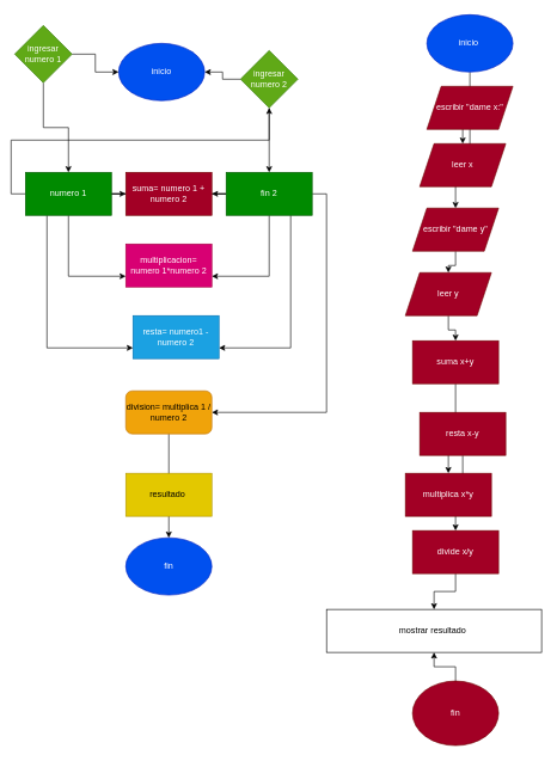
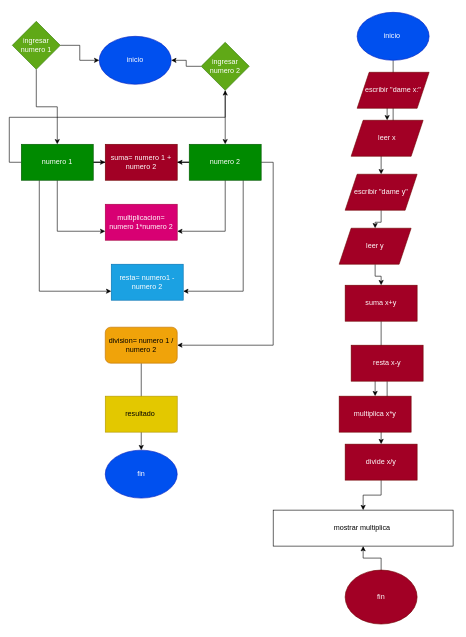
  <mxCell id="0" />
  <mxCell id="1" parent="0" />
  <mxCell id="2" value="inicio" style="ellipse;whiteSpace=wrap;html=1;fillColor=#0050ef;fontColor=#ffffff;strokeColor=#001DBC;" parent="1" vertex="1"><mxGeometry x="165" y="60" width="120" height="80" as="geometry" /></mxCell>
  <mxCell id="3" value="fin" style="ellipse;whiteSpace=wrap;html=1;fillColor=#0050ef;fontColor=#ffffff;strokeColor=#001DBC;" parent="1" vertex="1"><mxGeometry x="175" y="750" width="120" height="80" as="geometry" /></mxCell>
  <mxCell id="4" value="" style="edgeStyle=orthogonalEdgeStyle;rounded=0;orthogonalLoop=1;jettySize=auto;html=1;" parent="1" source="6" target="2" edge="1"><mxGeometry relative="1" as="geometry" /></mxCell>
  <mxCell id="5" value="" style="edgeStyle=orthogonalEdgeStyle;rounded=0;orthogonalLoop=1;jettySize=auto;html=1;" parent="1" source="6" target="14" edge="1"><mxGeometry relative="1" as="geometry" /></mxCell>
  <mxCell id="6" value="ingresar numero 1" style="rhombus;whiteSpace=wrap;html=1;fillColor=#60a917;fontColor=#ffffff;strokeColor=#2D7600;" parent="1" vertex="1"><mxGeometry x="20" y="35" width="80" height="80" as="geometry" /></mxCell>
  <mxCell id="7" value="" style="edgeStyle=orthogonalEdgeStyle;rounded=0;orthogonalLoop=1;jettySize=auto;html=1;" parent="1" source="9" target="2" edge="1"><mxGeometry relative="1" as="geometry" /></mxCell>
  <mxCell id="8" value="" style="edgeStyle=orthogonalEdgeStyle;rounded=0;orthogonalLoop=1;jettySize=auto;html=1;" parent="1" source="9" target="19" edge="1"><mxGeometry relative="1" as="geometry" /></mxCell>
  <mxCell id="9" value="ingresar numero 2" style="rhombus;whiteSpace=wrap;html=1;fillColor=#60a917;fontColor=#ffffff;strokeColor=#2D7600;" parent="1" vertex="1"><mxGeometry x="335" y="70" width="80" height="80" as="geometry" /></mxCell>
  <mxCell id="10" value="" style="edgeStyle=orthogonalEdgeStyle;rounded=0;orthogonalLoop=1;jettySize=auto;html=1;" parent="1" source="14" target="20" edge="1"><mxGeometry relative="1" as="geometry" /></mxCell>
  <mxCell id="11" style="edgeStyle=orthogonalEdgeStyle;rounded=0;orthogonalLoop=1;jettySize=auto;html=1;exitX=0.5;exitY=1;exitDx=0;exitDy=0;entryX=0;entryY=0.75;entryDx=0;entryDy=0;" parent="1" source="14" target="21" edge="1"><mxGeometry relative="1" as="geometry" /></mxCell>
  <mxCell id="12" style="edgeStyle=orthogonalEdgeStyle;rounded=0;orthogonalLoop=1;jettySize=auto;html=1;exitX=0.25;exitY=1;exitDx=0;exitDy=0;entryX=0;entryY=0.75;entryDx=0;entryDy=0;" parent="1" source="14" target="22" edge="1"><mxGeometry relative="1" as="geometry" /></mxCell>
  <mxCell id="13" style="edgeStyle=orthogonalEdgeStyle;rounded=0;orthogonalLoop=1;jettySize=auto;html=1;exitX=0;exitY=0.5;exitDx=0;exitDy=0;" parent="1" source="14" target="9" edge="1"><mxGeometry relative="1" as="geometry" /></mxCell>
  <mxCell id="14" value="numero 1" style="whiteSpace=wrap;html=1;fillColor=#008a00;fontColor=#ffffff;strokeColor=#005700;" parent="1" vertex="1"><mxGeometry x="35" y="240" width="120" height="60" as="geometry" /></mxCell>
  <mxCell id="15" value="" style="edgeStyle=orthogonalEdgeStyle;rounded=0;orthogonalLoop=1;jettySize=auto;html=1;" parent="1" source="19" target="20" edge="1"><mxGeometry relative="1" as="geometry" /></mxCell>
  <mxCell id="16" style="edgeStyle=orthogonalEdgeStyle;rounded=0;orthogonalLoop=1;jettySize=auto;html=1;exitX=0.5;exitY=1;exitDx=0;exitDy=0;entryX=1;entryY=0.75;entryDx=0;entryDy=0;" parent="1" source="19" target="21" edge="1"><mxGeometry relative="1" as="geometry" /></mxCell>
  <mxCell id="17" style="edgeStyle=orthogonalEdgeStyle;rounded=0;orthogonalLoop=1;jettySize=auto;html=1;exitX=0.75;exitY=1;exitDx=0;exitDy=0;entryX=1;entryY=0.75;entryDx=0;entryDy=0;" parent="1" source="19" target="22" edge="1"><mxGeometry relative="1" as="geometry" /></mxCell>
  <mxCell id="18" style="edgeStyle=orthogonalEdgeStyle;rounded=0;orthogonalLoop=1;jettySize=auto;html=1;exitX=1;exitY=0.5;exitDx=0;exitDy=0;entryX=1;entryY=0.5;entryDx=0;entryDy=0;" parent="1" source="19" target="24" edge="1"><mxGeometry relative="1" as="geometry" /></mxCell>
- <mxCell id="19" value="fin 2" style="whiteSpace=wrap;html=1;fillColor=#008a00;fontColor=#ffffff;strokeColor=#005700;" parent="1" vertex="1"><mxGeometry x="315" y="240" width="120" height="60" as="geometry" /></mxCell>
+ <mxCell id="19" value="numero 2" style="whiteSpace=wrap;html=1;fillColor=#008a00;fontColor=#ffffff;strokeColor=#005700;" parent="1" vertex="1"><mxGeometry x="315" y="240" width="120" height="60" as="geometry" /></mxCell>
  <mxCell id="20" value="suma= numero 1 + numero 2" style="whiteSpace=wrap;html=1;fillColor=#a20025;fontColor=#ffffff;strokeColor=#6F0000;" parent="1" vertex="1"><mxGeometry x="175" y="240" width="120" height="60" as="geometry" /></mxCell>
  <mxCell id="21" value="multiplicacion= numero 1*numero 2" style="rounded=0;whiteSpace=wrap;html=1;fillColor=#d80073;fontColor=#ffffff;strokeColor=#A50040;" parent="1" vertex="1"><mxGeometry x="175" y="340" width="120" height="60" as="geometry" /></mxCell>
  <mxCell id="22" value="resta= numero1 - numero 2&lt;br&gt;" style="rounded=0;whiteSpace=wrap;html=1;fillColor=#1ba1e2;fontColor=#ffffff;strokeColor=#006EAF;" parent="1" vertex="1"><mxGeometry x="185" y="440" width="120" height="60" as="geometry" /></mxCell>
  <mxCell id="23" value="" style="edgeStyle=orthogonalEdgeStyle;rounded=0;orthogonalLoop=1;jettySize=auto;html=1;" parent="1" source="24" target="3" edge="1"><mxGeometry relative="1" as="geometry" /></mxCell>
- <mxCell id="24" value="division= multiplica 1 / numero 2" style="rounded=1;whiteSpace=wrap;html=1;fillColor=#f0a30a;fontColor=#000000;strokeColor=#BD7000;" parent="1" vertex="1"><mxGeometry x="175" y="545" width="120" height="60" as="geometry" /></mxCell>
+ <mxCell id="24" value="division= numero 1 / numero 2" style="rounded=1;whiteSpace=wrap;html=1;fillColor=#f0a30a;fontColor=#000000;strokeColor=#BD7000;" parent="1" vertex="1"><mxGeometry x="175" y="545" width="120" height="60" as="geometry" /></mxCell>
  <mxCell id="25" value="resultado&amp;nbsp;" style="rounded=0;whiteSpace=wrap;html=1;fillColor=#e3c800;strokeColor=#B09500;fontColor=#000000;" parent="1" vertex="1"><mxGeometry x="175" y="660" width="120" height="60" as="geometry" /></mxCell>
  <mxCell id="26" value="" style="edgeStyle=orthogonalEdgeStyle;rounded=0;orthogonalLoop=1;jettySize=auto;html=1;" edge="1" parent="1" source="27" target="31"><mxGeometry relative="1" as="geometry" /></mxCell>
  <mxCell id="27" value="inicio&amp;nbsp;" style="ellipse;whiteSpace=wrap;html=1;fillColor=#0050ef;fontColor=#ffffff;strokeColor=#001DBC;" vertex="1" parent="1"><mxGeometry x="595" width="120" height="80" as="geometry" y="20" /></mxCell>
  <mxCell id="28" style="edgeStyle=orthogonalEdgeStyle;rounded=0;orthogonalLoop=1;jettySize=auto;html=1;exitX=0.5;exitY=1;exitDx=0;exitDy=0;" edge="1" parent="1" source="30"><mxGeometry relative="1" as="geometry"><mxPoint x="655" y="170" as="targetPoint" /></mxGeometry></mxCell>
  <mxCell id="29" value="" style="edgeStyle=orthogonalEdgeStyle;rounded=0;orthogonalLoop=1;jettySize=auto;html=1;" edge="1" parent="1" source="30" target="33"><mxGeometry relative="1" as="geometry" /></mxCell>
  <mxCell id="30" value="escribir &quot;dame x:&quot;" style="shape=parallelogram;perimeter=parallelogramPerimeter;whiteSpace=wrap;html=1;fixedSize=1;fillColor=#a20025;fontColor=#ffffff;strokeColor=#6F0000;" vertex="1" parent="1"><mxGeometry x="595" y="120" width="120" height="60" as="geometry" /></mxCell>
  <mxCell id="31" value="leer x" style="shape=parallelogram;perimeter=parallelogramPerimeter;whiteSpace=wrap;html=1;fixedSize=1;fillColor=#a20025;fontColor=#ffffff;strokeColor=#6F0000;" vertex="1" parent="1"><mxGeometry x="585" y="200" width="120" height="60" as="geometry" /></mxCell>
  <mxCell id="32" value="" style="edgeStyle=orthogonalEdgeStyle;rounded=0;orthogonalLoop=1;jettySize=auto;html=1;" edge="1" parent="1" source="33" target="35"><mxGeometry relative="1" as="geometry" /></mxCell>
  <mxCell id="33" value="escribir &quot;dame y&quot;" style="shape=parallelogram;perimeter=parallelogramPerimeter;whiteSpace=wrap;html=1;fixedSize=1;fillColor=#a20025;fontColor=#ffffff;strokeColor=#6F0000;" vertex="1" parent="1"><mxGeometry x="575" y="290" width="120" height="60" as="geometry" /></mxCell>
  <mxCell id="34" value="" style="edgeStyle=orthogonalEdgeStyle;rounded=0;orthogonalLoop=1;jettySize=auto;html=1;" edge="1" parent="1" source="35" target="37"><mxGeometry relative="1" as="geometry" /></mxCell>
  <mxCell id="35" value="leer y" style="shape=parallelogram;perimeter=parallelogramPerimeter;whiteSpace=wrap;html=1;fixedSize=1;fillColor=#a20025;fontColor=#ffffff;strokeColor=#6F0000;" vertex="1" parent="1"><mxGeometry x="565" y="380" width="120" height="60" as="geometry" /></mxCell>
  <mxCell id="36" value="" style="edgeStyle=orthogonalEdgeStyle;rounded=0;orthogonalLoop=1;jettySize=auto;html=1;" edge="1" parent="1" source="37" target="40"><mxGeometry relative="1" as="geometry" /></mxCell>
  <mxCell id="37" value="suma x+y" style="rounded=0;whiteSpace=wrap;html=1;fillColor=#a20025;fontColor=#ffffff;strokeColor=#6F0000;" vertex="1" parent="1"><mxGeometry x="575" y="475" width="120" height="60" as="geometry" /></mxCell>
  <mxCell id="38" value="" style="edgeStyle=orthogonalEdgeStyle;rounded=0;orthogonalLoop=1;jettySize=auto;html=1;" edge="1" parent="1" source="39" target="42"><mxGeometry relative="1" as="geometry" /></mxCell>
  <mxCell id="39" value="resta x-y" style="rounded=0;whiteSpace=wrap;html=1;fillColor=#a20025;fontColor=#ffffff;strokeColor=#6F0000;" vertex="1" parent="1"><mxGeometry x="585" y="575" width="120" height="60" as="geometry" /></mxCell>
  <mxCell id="40" value="multiplica x*y" style="rounded=0;whiteSpace=wrap;html=1;fillColor=#a20025;fontColor=#ffffff;strokeColor=#6F0000;" vertex="1" parent="1"><mxGeometry x="565" y="660" width="120" height="60" as="geometry" /></mxCell>
  <mxCell id="41" value="" style="edgeStyle=orthogonalEdgeStyle;rounded=0;orthogonalLoop=1;jettySize=auto;html=1;" edge="1" parent="1" source="42" target="43"><mxGeometry relative="1" as="geometry" /></mxCell>
  <mxCell id="42" value="divide x/y" style="rounded=0;whiteSpace=wrap;html=1;fillColor=#a20025;fontColor=#ffffff;strokeColor=#6F0000;" vertex="1" parent="1"><mxGeometry x="575" y="740" width="120" height="60" as="geometry" /></mxCell>
- <mxCell id="43" value="mostrar resultado&amp;nbsp;" style="rounded=0;whiteSpace=wrap;html=1;" vertex="1" parent="1"><mxGeometry x="455" y="850" width="300" height="60" as="geometry" /></mxCell>
+ <mxCell id="43" value="mostrar multiplica&amp;nbsp;" style="rounded=0;whiteSpace=wrap;html=1;" vertex="1" parent="1"><mxGeometry x="455" y="850" width="300" height="60" as="geometry" /></mxCell>
  <mxCell id="44" value="" style="edgeStyle=orthogonalEdgeStyle;rounded=0;orthogonalLoop=1;jettySize=auto;html=1;" edge="1" parent="1" source="45" target="43"><mxGeometry relative="1" as="geometry" /></mxCell>
  <mxCell id="45" value="fin" style="ellipse;whiteSpace=wrap;html=1;fillColor=#a20025;fontColor=#ffffff;strokeColor=#6F0000;" vertex="1" parent="1"><mxGeometry x="575" y="950" width="120" height="90" as="geometry" /></mxCell>
